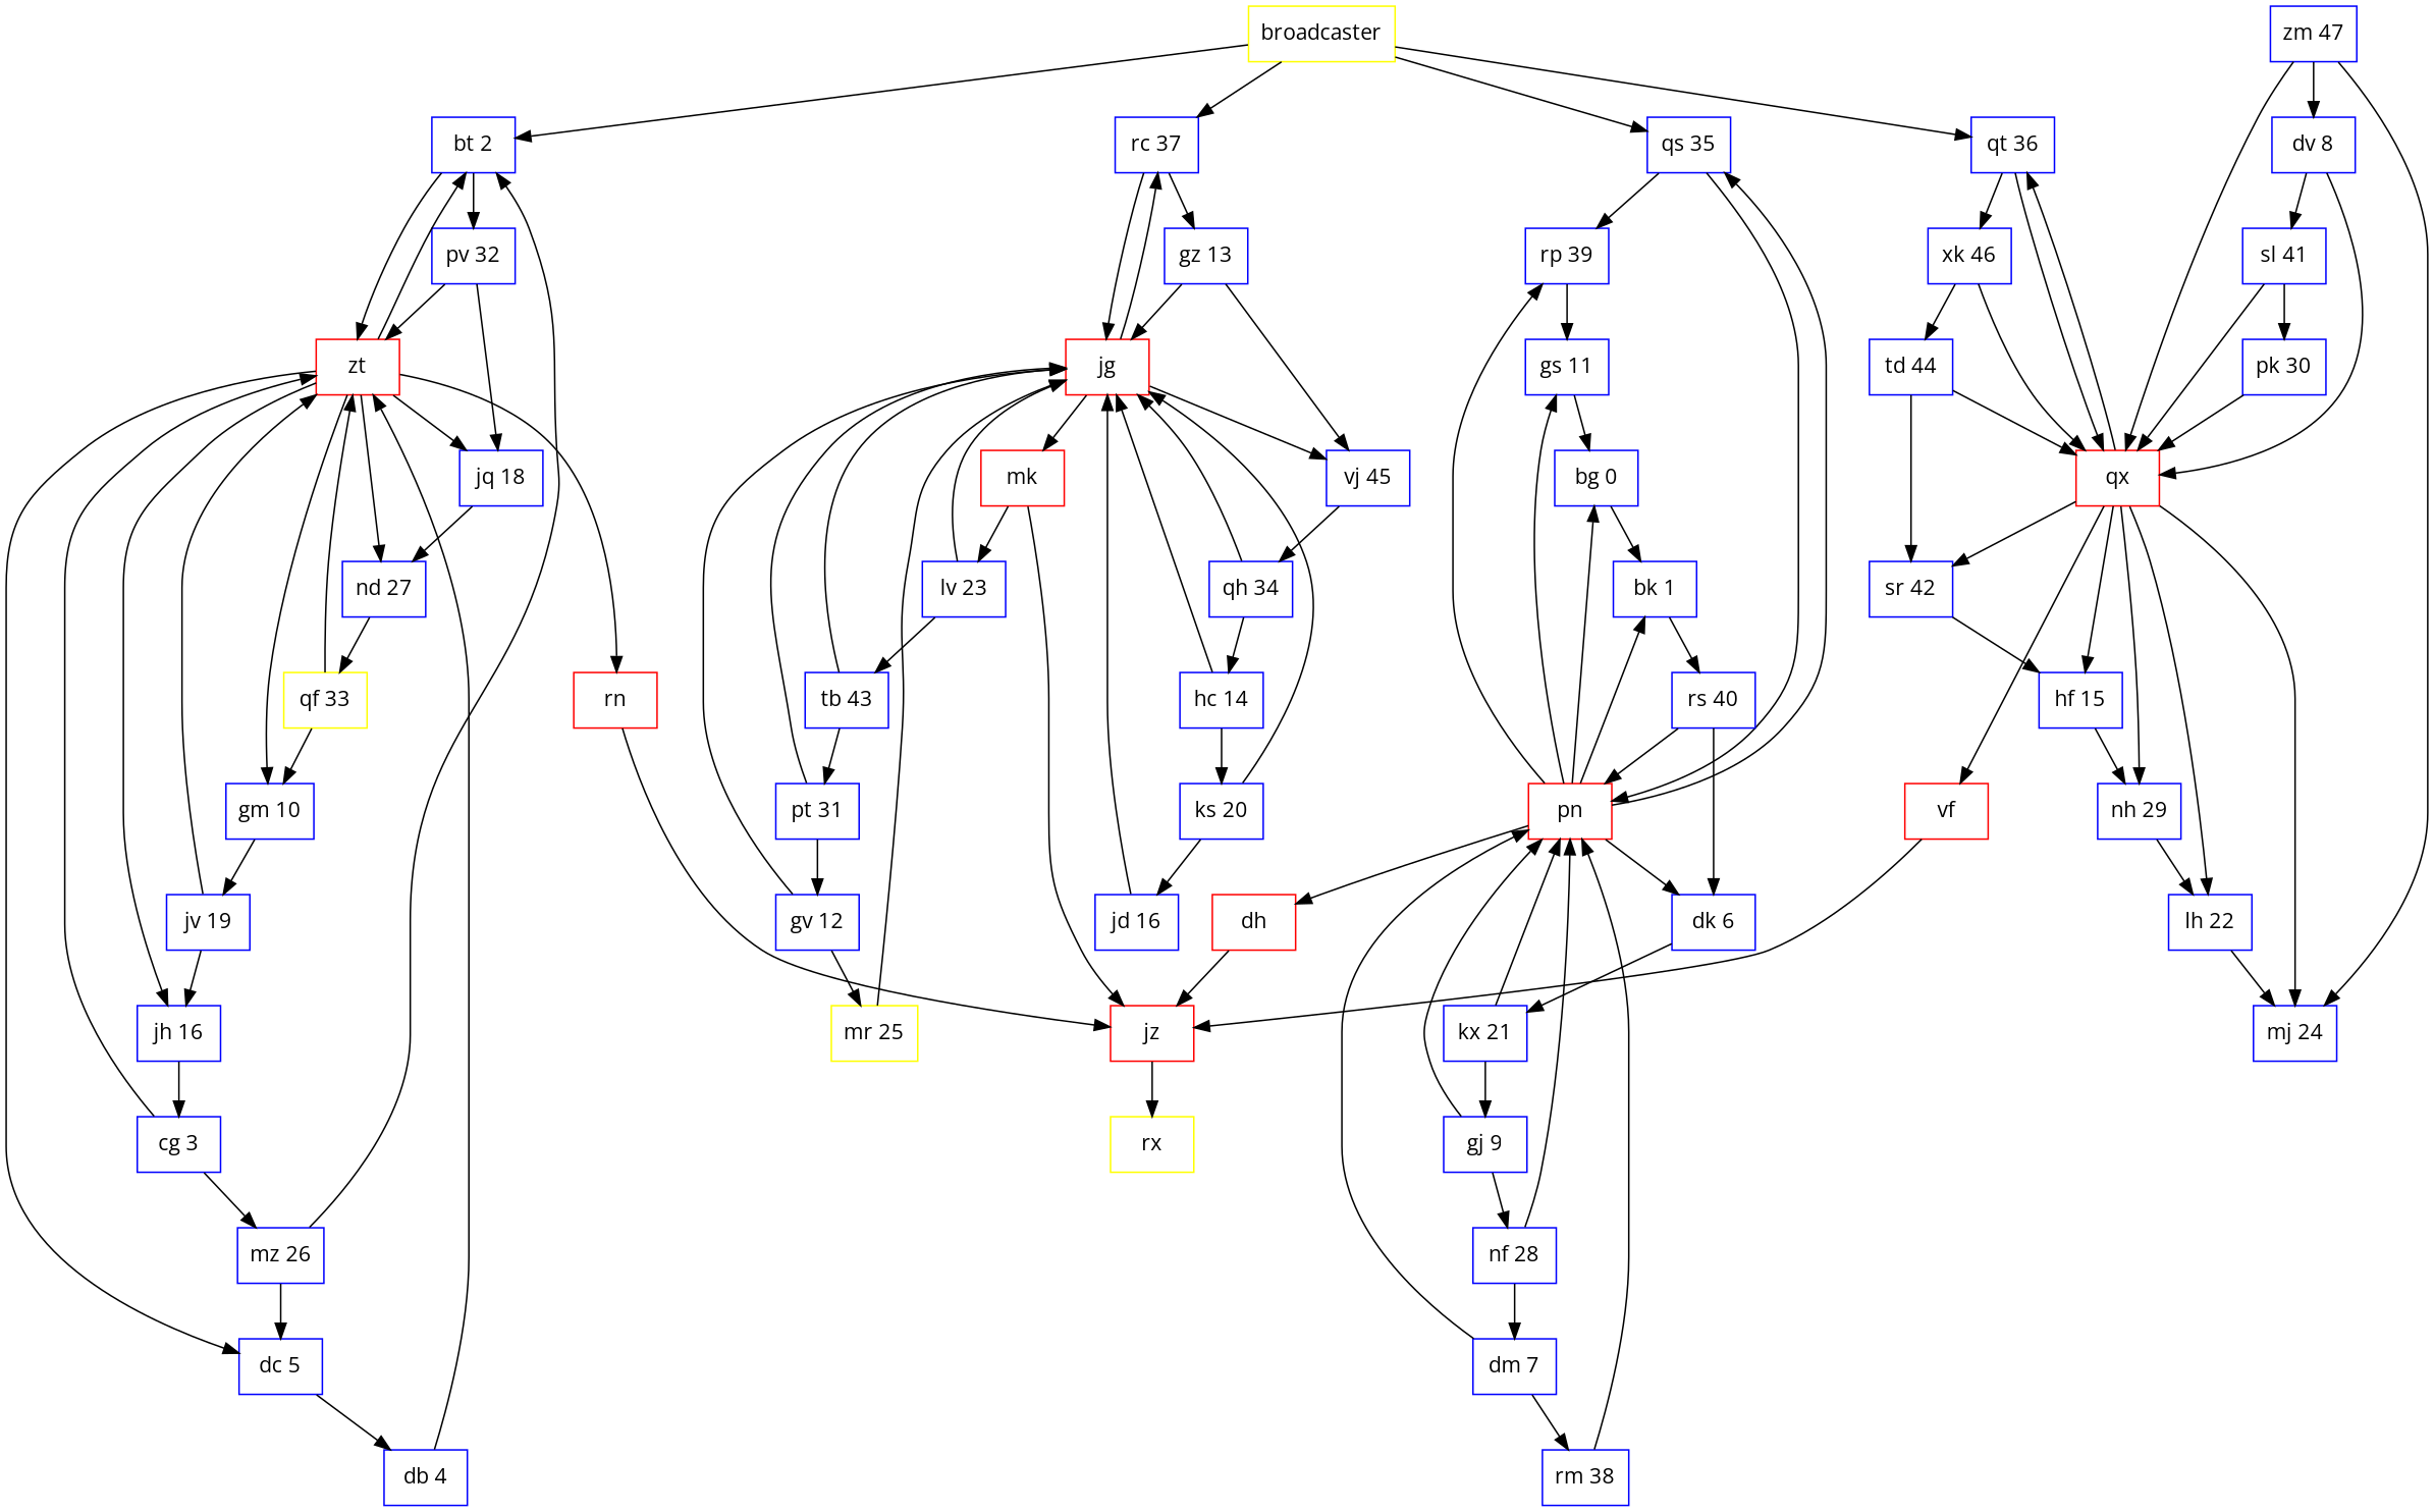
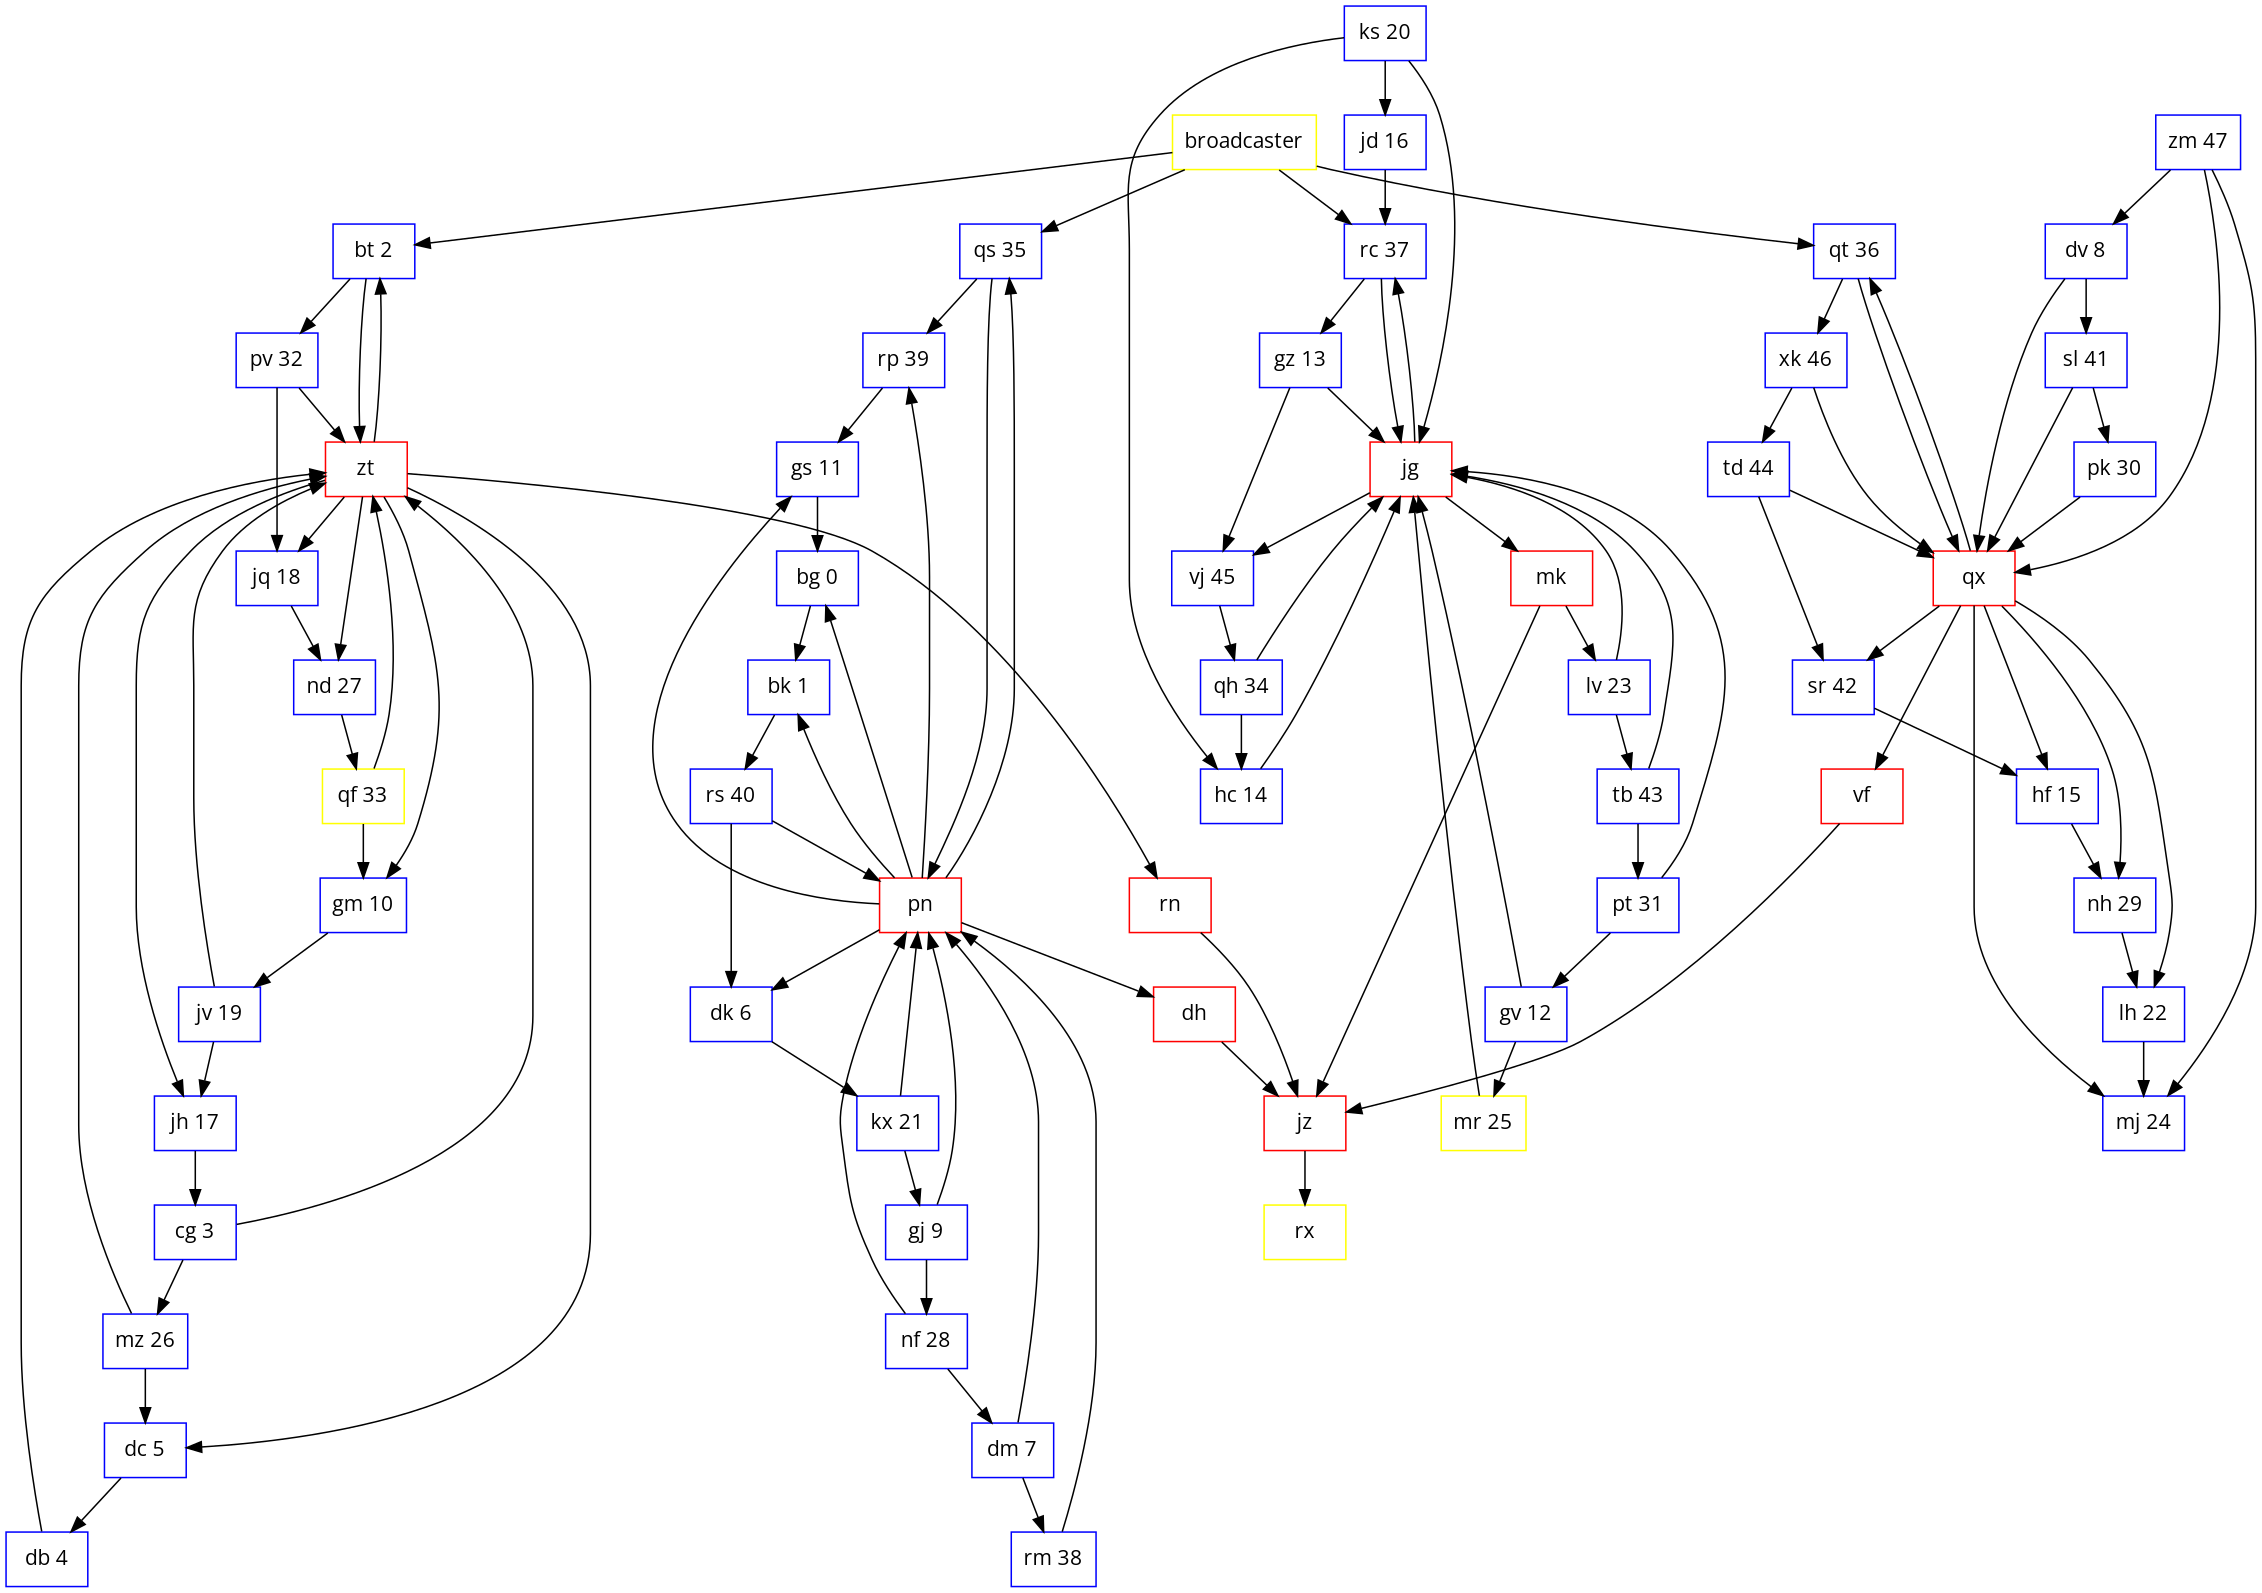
  digraph {
    fontname="Open Sans"
    node [color=blue fontname="Open Sans" shape=rect]
    edge [fontname="Open Sans"]
    n1 [color=yellow label=broadcaster]
    n2 [label="bt 2"]
    n3 [label="rc 37"]
    n4 [label="qs 35"]
    n5 [label="qt 36"]
    n6 [label="pv 32"]
    n7 [color=red label=zt]
    n8 [label="gz 13"]
    n9 [color=red label=jg]
    n10 [label="rp 39"]
    n11 [color=red label=pn]
    n12 [color=red label=qx]
    n13 [label="xk 46"]
    n14 [label="jq 18"]
    n15 [label="nd 27"]
    n16 [label="gm 10"]
-   n17 [label="jh 16"]
+   n17 [label="jh 17"]
    n18 [label="dc 5"]
    n19 [color=red label=rn]
    n20 [color=yellow label="qf 33"]
    n21 [label="jv 19"]
    n22 [label="cg 3"]
    n23 [label="mz 26"]
    n24 [label="db 4"]
    n25 [color=red label=jz]
    n26 [color=yellow label=rx]
    n27 [label="vj 45"]
    n28 [color=red label=mk]
    n29 [label="qh 34"]
    n30 [label="hc 14"]
    n31 [label="ks 20"]
    n32 [label="jd 16"]
    n33 [label="lv 23"]
    n34 [label="tb 43"]
    n35 [label="pt 31"]
    n36 [label="gv 12"]
    n37 [color=yellow label="mr 25"]
    n38 [label="gs 11"]
    n39 [label="bg 0"]
    n40 [label="bk 1"]
    n41 [label="dk 6"]
    n42 [color=red label=dh]
    n43 [label="rs 40"]
    n44 [label="kx 21"]
    n45 [label="gj 9"]
    n46 [label="nf 28"]
    n47 [label="dm 7"]
    n48 [label="rm 38"]
    n49 [label="lh 22"]
    n50 [label="mj 24"]
    n51 [color=red label=vf]
    n52 [label="hf 15"]
    n53 [label="nh 29"]
    n54 [label="sr 42"]
    n55 [label="td 44"]
    n56 [label="zm 47"]
    n57 [label="dv 8"]
    n58 [label="sl 41"]
    n59 [label="pk 30"]
    n1 -> n2
    n1 -> n3
    n1 -> n4
    n1 -> n5
    n2 -> n6
    n2 -> n7
    n3 -> n8
    n3 -> n9
    n4 -> n10
    n4 -> n11
    n5 -> n12
    n5 -> n13
    n6 -> n7
    n6 -> n14
    n7 -> n2
    n7 -> n14
    n7 -> n15
    n7 -> n16
    n7 -> n17
    n7 -> n18
    n7 -> n19
    n8 -> n9
    n8 -> n27
    n9 -> n3
    n9 -> n27
    n9 -> n28
    n10 -> n38
    n11 -> n4
    n11 -> n10
    n11 -> n38
    n11 -> n39
    n11 -> n40
    n11 -> n41
    n11 -> n42
    n12 -> n5
    n12 -> n49
    n12 -> n50
    n12 -> n51
    n12 -> n52
    n12 -> n53
    n12 -> n54
    n13 -> n12
    n13 -> n55
    n14 -> n15
    n15 -> n20
    n16 -> n21
    n17 -> n22
    n18 -> n24
    n19 -> n25
    n20 -> n7
    n20 -> n16
    n21 -> n7
    n21 -> n17
    n22 -> n7
    n22 -> n23
-   n23 -> n2
+   n23 -> n7
    n23 -> n18
    n24 -> n7
    n25 -> n26
    n27 -> n29
    n28 -> n25
    n28 -> n33
    n29 -> n9
    n29 -> n30
    n30 -> n9
-   n30 -> n31
+   n31 -> n30
    n31 -> n9
    n31 -> n32
-   n32 -> n9
+   n32 -> n3
    n33 -> n9
    n33 -> n34
    n34 -> n9
    n34 -> n35
    n35 -> n9
    n35 -> n36
    n36 -> n9
    n36 -> n37
    n37 -> n9
    n38 -> n39
    n39 -> n40
    n40 -> n43
    n41 -> n44
    n42 -> n25
    n43 -> n11
    n43 -> n41
    n44 -> n11
    n44 -> n45
    n45 -> n11
    n45 -> n46
    n46 -> n11
    n46 -> n47
    n47 -> n11
    n47 -> n48
    n48 -> n11
    n49 -> n50
    n51 -> n25
    n52 -> n53
    n53 -> n49
    n54 -> n52
    n55 -> n12
    n55 -> n54
    n56 -> n12
    n56 -> n50
    n56 -> n57
    n57 -> n12
    n57 -> n58
    n58 -> n12
    n58 -> n59
    n59 -> n12
  }
